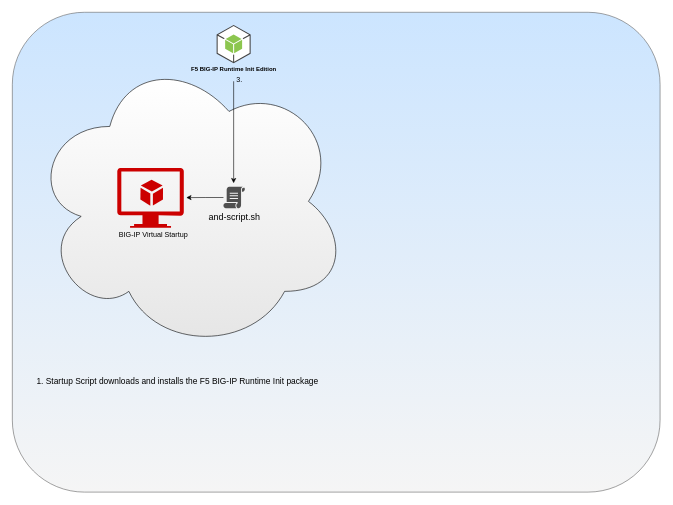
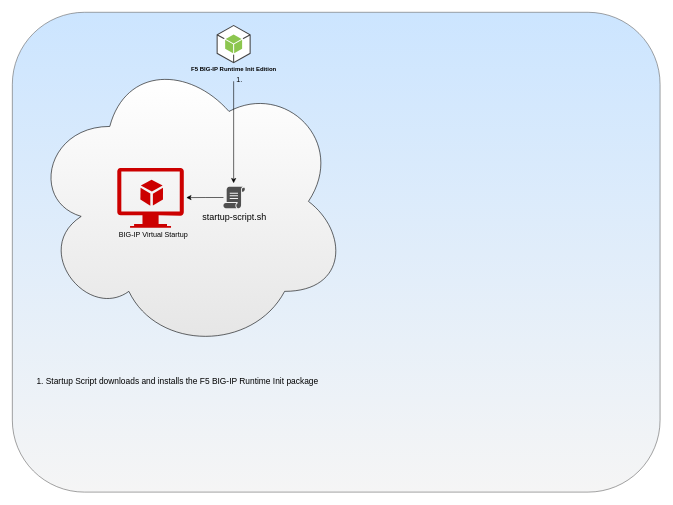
  <mxCell id="0" />
  <mxCell id="1" parent="0" />
  <mxCell id="2" value="" style="whiteSpace=wrap;html=1;rounded=1;fillColor=#f5f5f5;strokeColor=#666666;fontColor=#333333;gradientColor=#CCE5FF;gradientDirection=north;" parent="1" vertex="1"><mxGeometry x="20" y="20" width="1080" height="800" as="geometry" /></mxCell>
  <mxCell id="3" value="" style="ellipse;shape=cloud;whiteSpace=wrap;html=1;gradientColor=#E6E6E6;gradientDirection=south;" parent="1" vertex="1"><mxGeometry x="50" y="85.3" width="530" height="500" as="geometry" /></mxCell>
  <mxCell id="4" value="" style="group" parent="1" vertex="1" connectable="0"><mxGeometry x="355" y="300.8" width="95" height="69" as="geometry" /></mxCell>
  <mxCell id="5" value="" style="pointerEvents=1;shadow=0;dashed=0;html=1;strokeColor=none;fillColor=#505050;labelPosition=center;verticalLabelPosition=bottom;verticalAlign=top;outlineConnect=0;align=center;shape=mxgraph.office.concepts.script;" parent="4" vertex="1"><mxGeometry x="17" y="10" width="36" height="36" as="geometry" /></mxCell>
- <mxCell id="6" value="&lt;font style=&quot;font-size: 15px;&quot;&gt;and-script.sh&lt;/font&gt;" style="text;html=1;resizable=0;autosize=1;align=center;verticalAlign=middle;points=[];fillColor=none;strokeColor=none;rounded=0;opacity=50;fontSize=15;" parent="4" vertex="1"><mxGeometry x="-25" y="49" width="120" height="20" as="geometry" /></mxCell>
+ <mxCell id="6" value="&lt;font style=&quot;font-size: 15px;&quot;&gt;startup-script.sh&lt;/font&gt;" style="text;html=1;resizable=0;autosize=1;align=center;verticalAlign=middle;points=[];fillColor=none;strokeColor=none;rounded=0;opacity=50;fontSize=15;" parent="4" vertex="1"><mxGeometry x="-25" y="49" width="120" height="20" as="geometry" /></mxCell>
  <mxCell id="7" value="" style="group" parent="1" vertex="1" connectable="0"><mxGeometry x="195" y="279.44" width="139.998" height="121.63" as="geometry" /></mxCell>
  <mxCell id="8" value="" style="aspect=fixed;pointerEvents=1;shadow=0;dashed=0;html=1;strokeColor=none;labelPosition=center;verticalLabelPosition=bottom;verticalAlign=top;align=center;fillColor=#CC0000;shape=mxgraph.azure.virtual_machine_feature" parent="7" vertex="1"><mxGeometry width="110.884" height="99.792" as="geometry" /></mxCell>
  <mxCell id="9" value="BIG-IP Virtual Startup" style="text;html=1;align=center;verticalAlign=middle;resizable=0;points=[];autosize=1;" parent="7" vertex="1"><mxGeometry x="-5.002" y="101.627" width="130" height="20" as="geometry" /></mxCell>
  <mxCell id="10" value="&lt;font style=&quot;font-size: 14px&quot;&gt;1. Startup Script downloads and installs the F5 BIG-IP Runtime Init package&lt;/font&gt;" style="text;html=1;resizable=0;autosize=1;align=center;verticalAlign=middle;points=[];fillColor=none;strokeColor=none;rounded=0;" parent="1" vertex="1"><mxGeometry x="50" y="625" width="490" height="20" as="geometry" /></mxCell>
  <mxCell id="11" value="" style="edgeStyle=orthogonalEdgeStyle;rounded=0;orthogonalLoop=1;jettySize=auto;html=1;" parent="1" source="5" edge="1"><mxGeometry relative="1" as="geometry"><mxPoint x="310" y="329" as="targetPoint" /></mxGeometry></mxCell>
  <mxCell id="12" value="" style="group" parent="1" vertex="1" connectable="0"><mxGeometry x="329" y="55" width="140" height="90" as="geometry" /></mxCell>
  <mxCell id="13" value="&lt;font style=&quot;font-size: 10px&quot;&gt;&lt;b&gt;F5 BIG-IP Runtime Init Edition&lt;/b&gt;&lt;/font&gt;" style="text;html=1;resizable=0;autosize=1;align=center;verticalAlign=middle;points=[];fillColor=none;strokeColor=none;rounded=0;opacity=50;spacing=0;" parent="12" vertex="1"><mxGeometry x="-20" y="50" width="160" height="20" as="geometry" /></mxCell>
  <mxCell id="14" value="" style="outlineConnect=0;dashed=0;verticalLabelPosition=bottom;verticalAlign=top;align=center;html=1;shape=mxgraph.aws3.android;fillColor=#8CC64F;gradientColor=none;" parent="12" vertex="1"><mxGeometry x="31.62" y="-14" width="56.75" height="64" as="geometry" /></mxCell>
- <mxCell id="15" value="3." style="text;html=1;strokeColor=none;fillColor=none;align=center;verticalAlign=middle;whiteSpace=wrap;rounded=0;" parent="12" vertex="1"><mxGeometry x="50" y="68" width="40" height="20" as="geometry" /></mxCell>
+ <mxCell id="15" value="1." style="text;html=1;strokeColor=none;fillColor=none;align=center;verticalAlign=middle;whiteSpace=wrap;rounded=0;" parent="12" vertex="1"><mxGeometry x="50" y="68" width="40" height="20" as="geometry" /></mxCell>
  <mxCell id="16" value="" style="endArrow=classic;html=1;" parent="1" edge="1"><mxGeometry width="50" height="50" relative="1" as="geometry"><mxPoint x="389" y="135" as="sourcePoint" /><mxPoint x="389" y="305" as="targetPoint" /></mxGeometry></mxCell>
